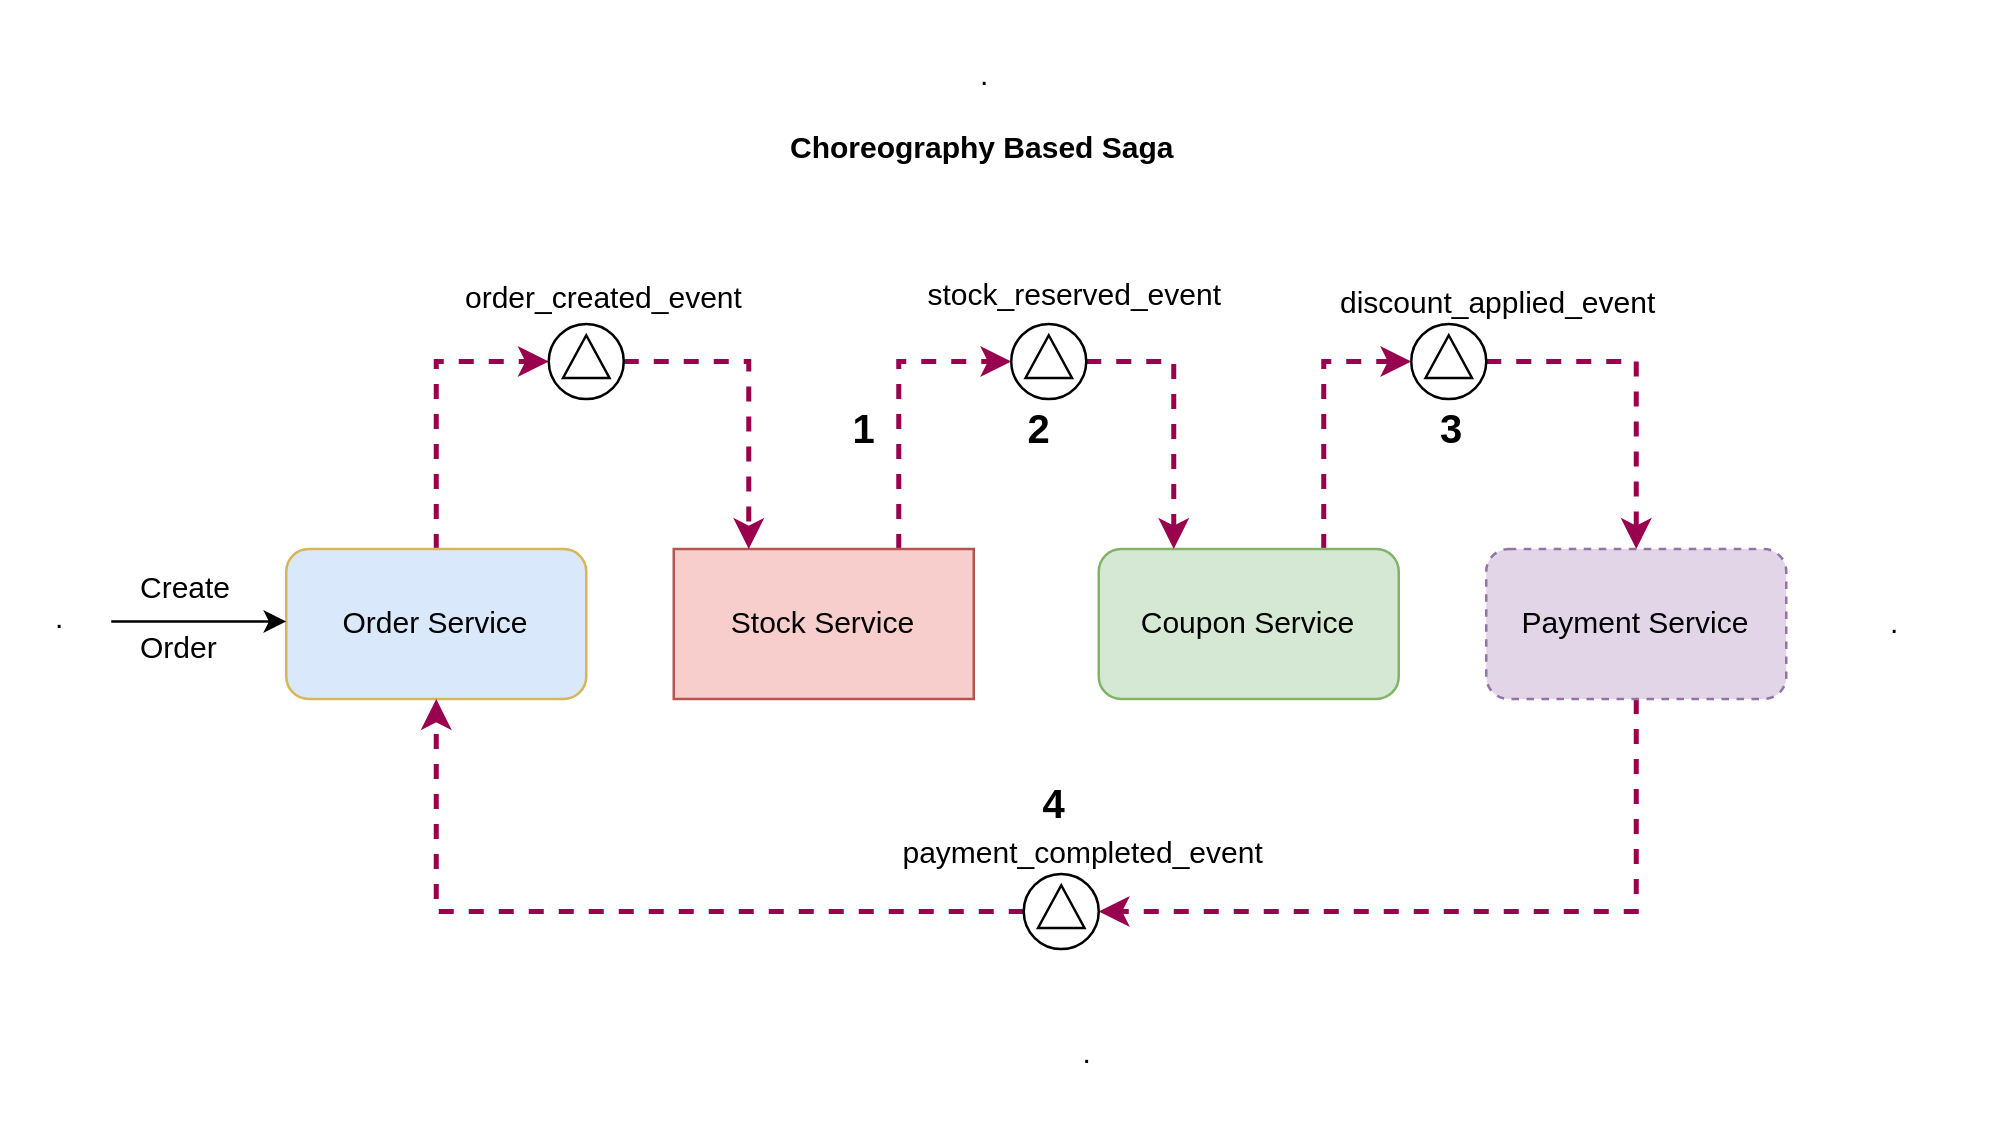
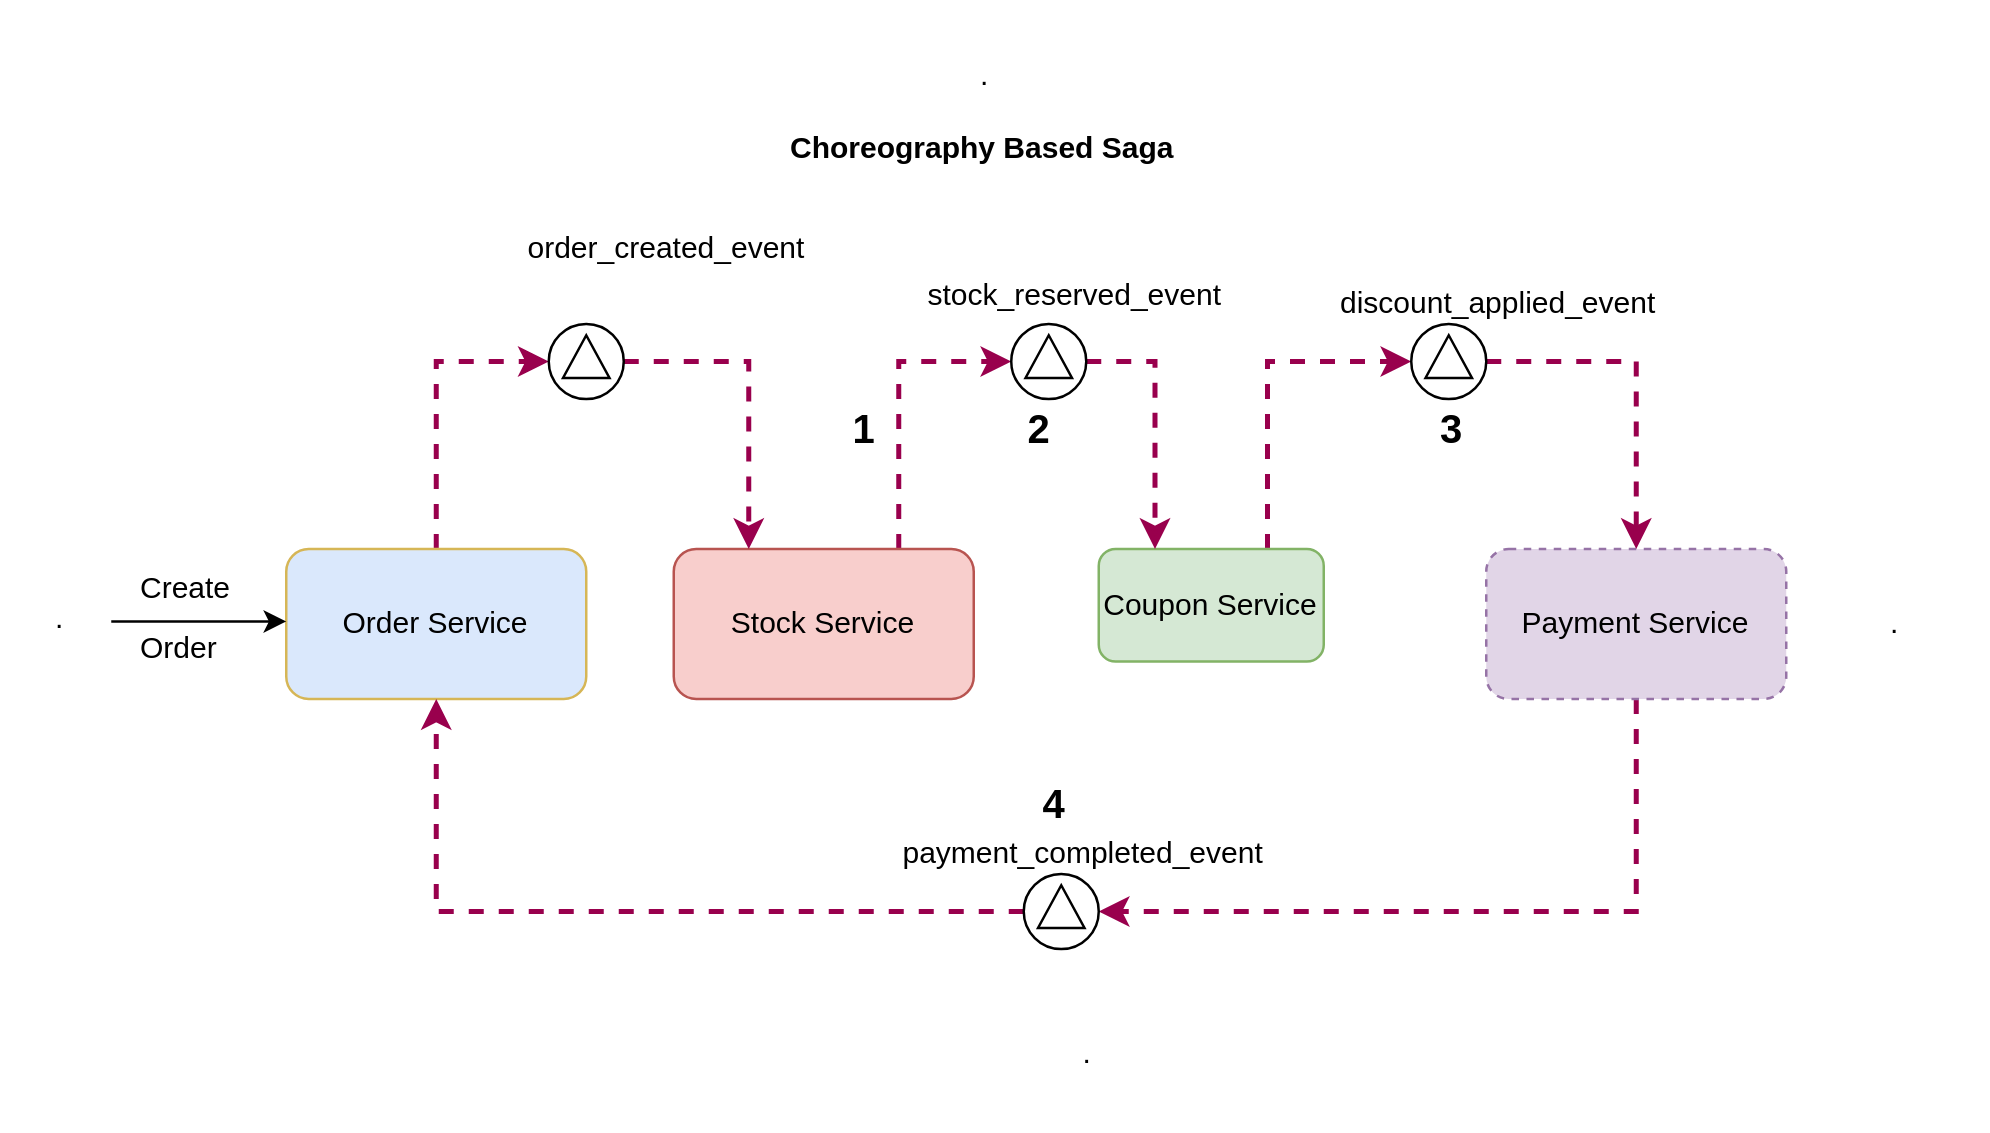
  <mxCell id="0" />
  <mxCell id="1" parent="0" />
  <mxCell id="2" style="edgeStyle=orthogonalEdgeStyle;rounded=0;orthogonalLoop=1;jettySize=auto;html=1;exitX=0.5;exitY=0;exitDx=0;exitDy=0;entryX=0;entryY=0.5;entryDx=0;entryDy=0;strokeColor=#99004D;strokeWidth=2;dashed=1;" edge="1" parent="1" source="3" target="17"><mxGeometry relative="1" as="geometry" /></mxCell>
  <mxCell id="3" value="Order Service" style="rounded=1;whiteSpace=wrap;html=1;fillColor=#dae8fc;strokeColor=#d6b656;" vertex="1" parent="1"><mxGeometry x="114" y="219" width="120" height="60" as="geometry" /></mxCell>
  <mxCell id="4" style="edgeStyle=orthogonalEdgeStyle;rounded=0;orthogonalLoop=1;jettySize=auto;html=1;exitX=0.75;exitY=0;exitDx=0;exitDy=0;entryX=0;entryY=0.5;entryDx=0;entryDy=0;strokeColor=#99004D;strokeWidth=2;dashed=1;" edge="1" parent="1" source="5" target="13"><mxGeometry relative="1" as="geometry" /></mxCell>
- <mxCell id="5" value="Coupon Service" style="rounded=1;whiteSpace=wrap;html=1;fillColor=#d5e8d4;strokeColor=#82b366;" vertex="1" parent="1"><mxGeometry x="439" y="219" width="120" height="60" as="geometry" /></mxCell>
+ <mxCell id="5" value="Coupon Service" style="rounded=1;whiteSpace=wrap;html=1;fillColor=#d5e8d4;strokeColor=#82b366;" vertex="1" parent="1"><mxGeometry x="439" y="219" width="90" height="45" as="geometry" /></mxCell>
  <mxCell id="6" style="edgeStyle=orthogonalEdgeStyle;rounded=0;orthogonalLoop=1;jettySize=auto;html=1;exitX=0.75;exitY=0;exitDx=0;exitDy=0;entryX=0;entryY=0.5;entryDx=0;entryDy=0;strokeColor=#99004D;strokeWidth=2;dashed=1;" edge="1" parent="1" source="7" target="15"><mxGeometry relative="1" as="geometry" /></mxCell>
- <mxCell id="7" value="Stock Service" style="whiteSpace=wrap;html=1;fillColor=#f8cecc;strokeColor=#b85450;rounded=0;" vertex="1" parent="1"><mxGeometry x="269" y="219" width="120" height="60" as="geometry" /></mxCell>
+ <mxCell id="7" value="Stock Service" style="rounded=1;whiteSpace=wrap;html=1;fillColor=#f8cecc;strokeColor=#b85450;" vertex="1" parent="1"><mxGeometry x="269" y="219" width="120" height="60" as="geometry" /></mxCell>
  <mxCell id="8" style="edgeStyle=orthogonalEdgeStyle;rounded=0;orthogonalLoop=1;jettySize=auto;html=1;exitX=0.5;exitY=1;exitDx=0;exitDy=0;entryX=1;entryY=0.5;entryDx=0;entryDy=0;strokeColor=#99004D;strokeWidth=2;dashed=1;" edge="1" parent="1" source="9" target="11"><mxGeometry relative="1" as="geometry" /></mxCell>
  <mxCell id="9" value="Payment Service" style="rounded=1;whiteSpace=wrap;html=1;fillColor=#e1d5e7;strokeColor=#9673a6;dashed=1;" vertex="1" parent="1"><mxGeometry x="594" y="219" width="120" height="60" as="geometry" /></mxCell>
  <mxCell id="10" style="edgeStyle=orthogonalEdgeStyle;rounded=0;orthogonalLoop=1;jettySize=auto;html=1;exitX=0;exitY=0.5;exitDx=0;exitDy=0;entryX=0.5;entryY=1;entryDx=0;entryDy=0;strokeColor=#99004D;strokeWidth=2;dashed=1;" edge="1" parent="1" source="11" target="3"><mxGeometry relative="1" as="geometry" /></mxCell>
  <mxCell id="11" value="" style="shape=mxgraph.bpmn.shape;html=1;verticalLabelPosition=bottom;labelBackgroundColor=#ffffff;verticalAlign=top;align=center;perimeter=ellipsePerimeter;outlineConnect=0;outline=standard;symbol=signal;" vertex="1" parent="1"><mxGeometry x="409" y="349" width="30" height="30" as="geometry" /></mxCell>
  <mxCell id="12" style="edgeStyle=orthogonalEdgeStyle;rounded=0;orthogonalLoop=1;jettySize=auto;html=1;exitX=1;exitY=0.5;exitDx=0;exitDy=0;entryX=0.5;entryY=0;entryDx=0;entryDy=0;strokeColor=#99004D;strokeWidth=2;dashed=1;" edge="1" parent="1" source="13" target="9"><mxGeometry relative="1" as="geometry" /></mxCell>
  <mxCell id="13" value="" style="shape=mxgraph.bpmn.shape;html=1;verticalLabelPosition=bottom;labelBackgroundColor=#ffffff;verticalAlign=top;align=center;perimeter=ellipsePerimeter;outlineConnect=0;outline=standard;symbol=signal;" vertex="1" parent="1"><mxGeometry x="564" y="129" width="30" height="30" as="geometry" /></mxCell>
  <mxCell id="14" style="edgeStyle=orthogonalEdgeStyle;rounded=0;orthogonalLoop=1;jettySize=auto;html=1;exitX=1;exitY=0.5;exitDx=0;exitDy=0;entryX=0.25;entryY=0;entryDx=0;entryDy=0;strokeColor=#99004D;strokeWidth=2;dashed=1;" edge="1" parent="1" source="15" target="5"><mxGeometry relative="1" as="geometry" /></mxCell>
  <mxCell id="15" value="" style="shape=mxgraph.bpmn.shape;html=1;verticalLabelPosition=bottom;labelBackgroundColor=#ffffff;verticalAlign=top;align=center;perimeter=ellipsePerimeter;outlineConnect=0;outline=standard;symbol=signal;" vertex="1" parent="1"><mxGeometry x="404" y="129" width="30" height="30" as="geometry" /></mxCell>
  <mxCell id="16" style="edgeStyle=orthogonalEdgeStyle;rounded=0;orthogonalLoop=1;jettySize=auto;html=1;exitX=1;exitY=0.5;exitDx=0;exitDy=0;entryX=0.25;entryY=0;entryDx=0;entryDy=0;strokeWidth=2;strokeColor=#99004D;dashed=1;" edge="1" parent="1" source="17" target="7"><mxGeometry relative="1" as="geometry" /></mxCell>
  <mxCell id="17" value="" style="shape=mxgraph.bpmn.shape;html=1;verticalLabelPosition=bottom;labelBackgroundColor=#ffffff;verticalAlign=top;align=center;perimeter=ellipsePerimeter;outlineConnect=0;outline=standard;symbol=signal;" vertex="1" parent="1"><mxGeometry x="219" y="129" width="30" height="30" as="geometry" /></mxCell>
- <mxCell id="18" value="order_created_event" style="text;html=1;resizable=0;points=[];autosize=1;align=left;verticalAlign=top;spacingTop=-4;" vertex="1" parent="1"><mxGeometry x="184" y="109" width="130" height="20" as="geometry" /></mxCell>
+ <mxCell id="18" value="order_created_event" style="text;html=1;resizable=0;points=[];autosize=1;align=left;verticalAlign=top;spacingTop=-4;" vertex="1" parent="1"><mxGeometry x="209" y="89" width="130" height="20" as="geometry" /></mxCell>
  <mxCell id="19" value="stock_reserved_event" style="text;html=1;resizable=0;points=[];autosize=1;align=left;verticalAlign=top;spacingTop=-4;" vertex="1" parent="1"><mxGeometry x="369" y="108" width="130" height="20" as="geometry" /></mxCell>
  <mxCell id="20" value="discount_applied_event" style="text;html=1;resizable=0;points=[];autosize=1;align=left;verticalAlign=top;spacingTop=-4;" vertex="1" parent="1"><mxGeometry x="534" y="111" width="140" height="20" as="geometry" /></mxCell>
  <mxCell id="21" value="payment_completed_event" style="text;html=1;resizable=0;points=[];autosize=1;align=left;verticalAlign=top;spacingTop=-4;" vertex="1" parent="1"><mxGeometry x="359" y="331" width="160" height="20" as="geometry" /></mxCell>
  <mxCell id="22" value="&lt;b&gt;&lt;font style=&quot;font-size: 16px&quot;&gt;1&lt;/font&gt;&lt;/b&gt;" style="text;html=1;resizable=0;points=[];autosize=1;align=left;verticalAlign=top;spacingTop=-4;" vertex="1" parent="1"><mxGeometry x="339" y="159" width="20" height="20" as="geometry" /></mxCell>
  <mxCell id="23" value="&lt;b&gt;&lt;font style=&quot;font-size: 16px&quot;&gt;2&lt;/font&gt;&lt;/b&gt;" style="text;html=1;resizable=0;points=[];autosize=1;align=left;verticalAlign=top;spacingTop=-4;" vertex="1" parent="1"><mxGeometry x="409" y="159" width="20" height="20" as="geometry" /></mxCell>
  <mxCell id="24" value="&lt;b&gt;&lt;font style=&quot;font-size: 16px&quot;&gt;3&lt;/font&gt;&lt;/b&gt;" style="text;html=1;resizable=0;points=[];autosize=1;align=left;verticalAlign=top;spacingTop=-4;" vertex="1" parent="1"><mxGeometry x="574" y="159" width="20" height="20" as="geometry" /></mxCell>
  <mxCell id="25" value="&lt;b&gt;&lt;font style=&quot;font-size: 16px&quot;&gt;4&lt;/font&gt;&lt;/b&gt;" style="text;html=1;resizable=0;points=[];autosize=1;align=left;verticalAlign=top;spacingTop=-4;" vertex="1" parent="1"><mxGeometry x="415" y="309" width="20" height="20" as="geometry" /></mxCell>
  <mxCell id="26" value="&lt;b&gt;Choreography Based Saga&lt;/b&gt;" style="text;html=1;resizable=0;points=[];autosize=1;align=left;verticalAlign=top;spacingTop=-4;" vertex="1" parent="1"><mxGeometry x="314" y="49" width="170" height="20" as="geometry" /></mxCell>
  <mxCell id="27" value="" style="endArrow=classic;html=1;strokeColor=#000000;strokeWidth=1;" edge="1" parent="1"><mxGeometry width="50" height="50" relative="1" as="geometry"><mxPoint x="44" y="248" as="sourcePoint" /><mxPoint x="114" y="248" as="targetPoint" /></mxGeometry></mxCell>
  <mxCell id="28" value="Create" style="text;html=1;resizable=0;points=[];autosize=1;align=left;verticalAlign=top;spacingTop=-4;" vertex="1" parent="1"><mxGeometry x="54" y="225" width="50" height="20" as="geometry" /></mxCell>
  <mxCell id="29" value="Order" style="text;html=1;resizable=0;points=[];autosize=1;align=left;verticalAlign=top;spacingTop=-4;" vertex="1" parent="1"><mxGeometry x="54" y="249" width="50" height="20" as="geometry" /></mxCell>
  <mxCell id="30" value="." style="text;html=1;resizable=0;points=[];autosize=1;align=left;verticalAlign=top;spacingTop=-4;" vertex="1" parent="1"><mxGeometry x="754" y="239" width="20" height="20" as="geometry" /></mxCell>
  <mxCell id="31" value="." style="text;html=1;resizable=0;points=[];autosize=1;align=left;verticalAlign=top;spacingTop=-4;" vertex="1" parent="1"><mxGeometry x="431" y="411" width="20" height="20" as="geometry" /></mxCell>
  <mxCell id="32" value="." style="text;html=1;resizable=0;points=[];autosize=1;align=left;verticalAlign=top;spacingTop=-4;" vertex="1" parent="1"><mxGeometry x="390" y="20" width="20" height="20" as="geometry" /></mxCell>
  <mxCell id="33" value="." style="text;html=1;resizable=0;points=[];autosize=1;align=left;verticalAlign=top;spacingTop=-4;" vertex="1" parent="1"><mxGeometry x="20" y="237" width="20" height="20" as="geometry" /></mxCell>
